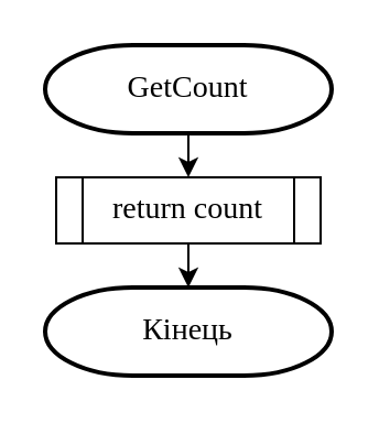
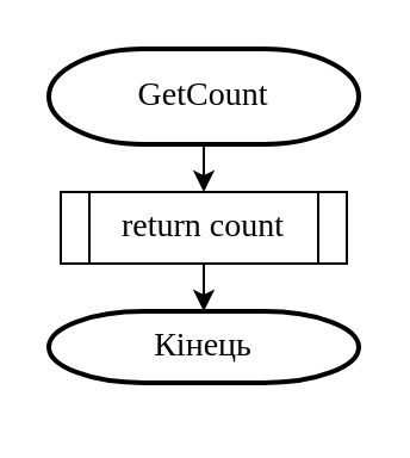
  <mxCell id="0" />
  <mxCell id="1" parent="0" />
  <mxCell id="2" style="edgeStyle=orthogonalEdgeStyle;rounded=0;orthogonalLoop=1;jettySize=auto;html=1;entryX=0.5;entryY=0;entryDx=0;entryDy=0;" edge="1" parent="1"><mxGeometry relative="1" as="geometry"><mxPoint x="85" y="60" as="sourcePoint" /><mxPoint x="85" y="80" as="targetPoint" /></mxGeometry></mxCell>
  <mxCell id="3" style="edgeStyle=orthogonalEdgeStyle;rounded=0;orthogonalLoop=1;jettySize=auto;html=1;entryX=0.5;entryY=0;entryDx=0;entryDy=0;entryPerimeter=0;" edge="1" parent="1" target="5"><mxGeometry relative="1" as="geometry"><mxPoint x="85" y="110" as="sourcePoint" /></mxGeometry></mxCell>
  <mxCell id="4" value="&lt;font face=&quot;Times New Roman&quot;&gt;&lt;span style=&quot;font-size: 14px&quot;&gt;GetCount&lt;/span&gt;&lt;/font&gt;" style="strokeWidth=2;html=1;shape=mxgraph.flowchart.terminator;whiteSpace=wrap;" vertex="1" parent="1"><mxGeometry x="20" y="20" width="130" height="40" as="geometry" /></mxCell>
- <mxCell id="5" value="&lt;font face=&quot;Times New Roman&quot;&gt;&lt;span style=&quot;font-size: 14px&quot;&gt;Кінець&lt;/span&gt;&lt;/font&gt;" style="strokeWidth=2;html=1;shape=mxgraph.flowchart.terminator;whiteSpace=wrap;" vertex="1" parent="1"><mxGeometry x="20" y="130" width="130" height="40" as="geometry" /></mxCell>
+ <mxCell id="5" value="&lt;font face=&quot;Times New Roman&quot;&gt;&lt;span style=&quot;font-size: 14px&quot;&gt;Кінець&lt;/span&gt;&lt;/font&gt;" style="strokeWidth=2;html=1;shape=mxgraph.flowchart.terminator;whiteSpace=wrap;" vertex="1" parent="1"><mxGeometry x="20" y="130" width="130" height="30" as="geometry" /></mxCell>
  <mxCell id="6" value="&lt;span style=&quot;font-family: &amp;#34;times new roman&amp;#34; ; font-size: 14px&quot;&gt;return count&lt;/span&gt;" style="shape=process;whiteSpace=wrap;html=1;backgroundOutline=1;" vertex="1" parent="1"><mxGeometry x="25" y="80" width="120" height="30" as="geometry" /></mxCell>
